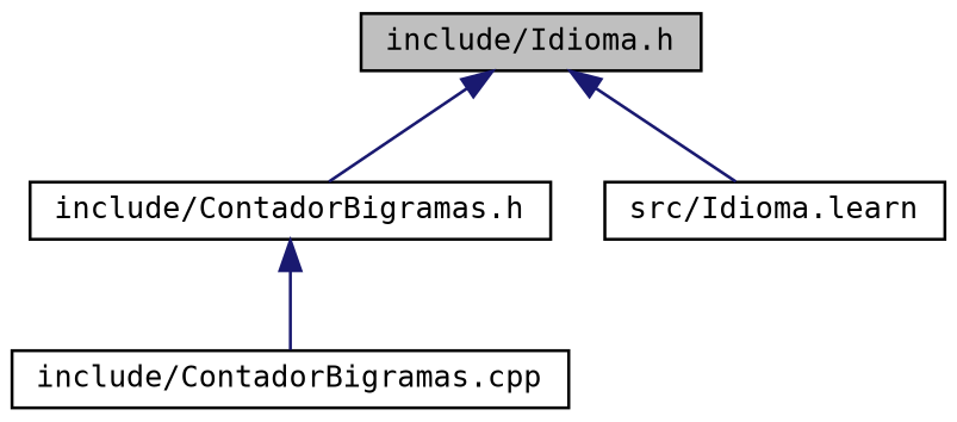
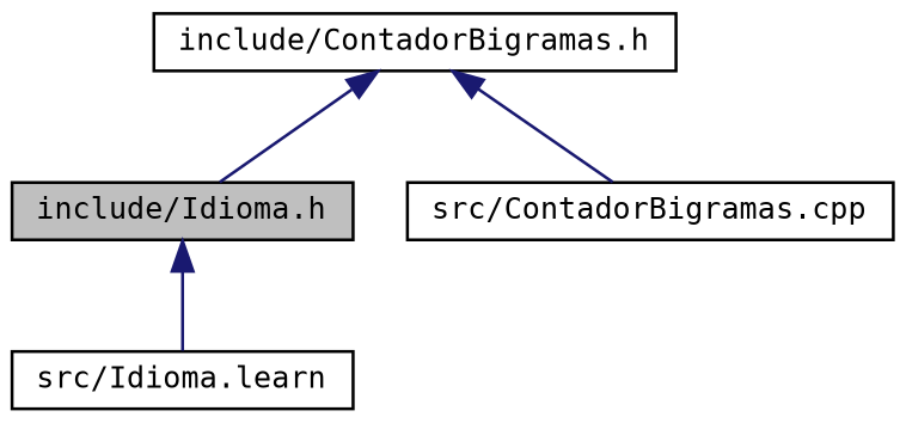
  digraph {
    fontname="DejaVu Sans Mono"
    node [color=black fillcolor=white fontname="DejaVu Sans Mono" fontsize=10 shape=record style=filled]
    edge [color=midnightblue dir=back fontname="DejaVu Sans Mono" fontsize=10 labelfontname=Helvetica labelfontsize=10 style=solid]
    n1 [fillcolor=grey75 fontcolor=black height=0.2 label="include/Idioma.h" width=0.4]
    n2 [height=0.2 label="include/ContadorBigramas.h" width=0.4]
    n3 [height=0.2 label="src/Idioma.learn" width=0.4]
-   n4 [height=0.2 label="include/ContadorBigramas.cpp" width=0.4]
-   n1 -> n2
+   n4 [height=0.2 label="src/ContadorBigramas.cpp" width=0.4]
+   n2 -> n1
    n1 -> n3
    n2 -> n4
  }
